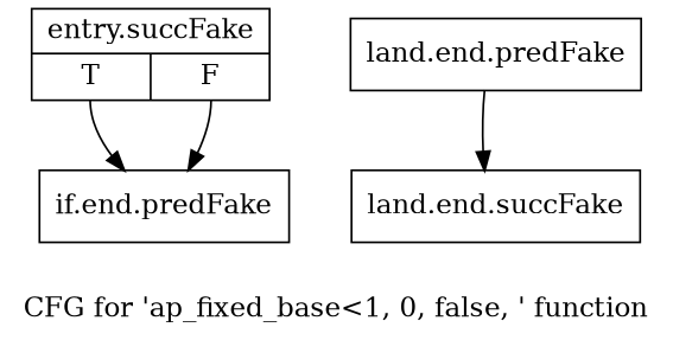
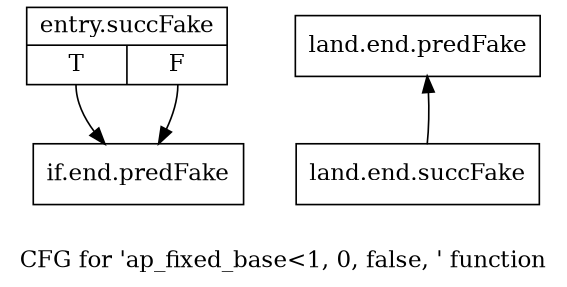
  digraph {
    label="CFG for 'ap_fixed_base\<1, 0, false, ' function"
    node [filename="/tools/Xilinx/Vitis_HLS/2022.1/include/ap_fixed_base.h" shape=record]
    edge [execusionnum=0 filename="/tools/Xilinx/Vitis_HLS/2022.1/include/ap_fixed_base.h"]
    n1 [label="{entry.succFake|{<s0>T|<s1>F}}" linenumber=854]
    n2 [label="{if.end.predFake}" linenumber=855]
    n3 [label="{land.end.predFake}" linenumber=857]
    n4 [label="{land.end.succFake}" linenumber=951]
    n1 -> n2 [tailport=s0]
    n1 -> n2 [tailport=s1 execusionnum="" filename=""]
-   n3 -> n4
+   n4 -> n3
  }
